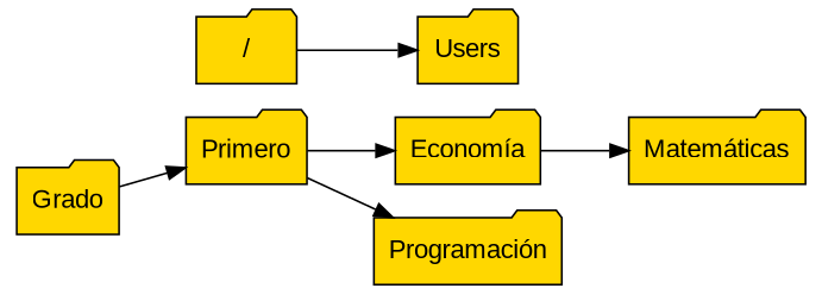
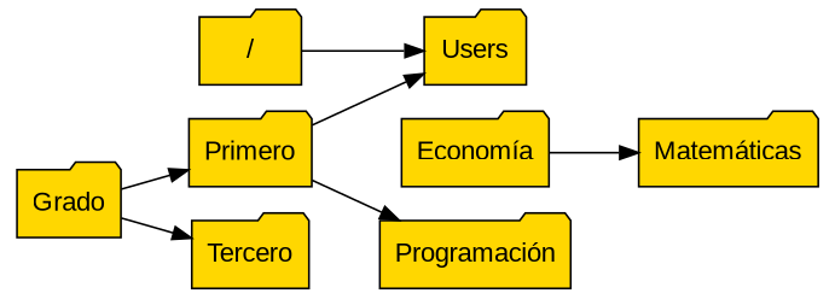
  digraph {
    rankdir=LR
    node [fillcolor=gold fontname=Arial shape=folder style=filled]
    n1 [label="/"]
    n2 [label=Users]
    n3 [label=Grado]
    n4 [label=Primero]
+   n5 [label=Tercero]
    n6 [label="Economía"]
    n7 [label="Programación"]
    n8 [label="Matemáticas"]
    n1 -> n2
    n3 -> n4
-   n4 -> n6
+   n3 -> n5
+   n4 -> n2
    n4 -> n7
    n6 -> n8
  }
